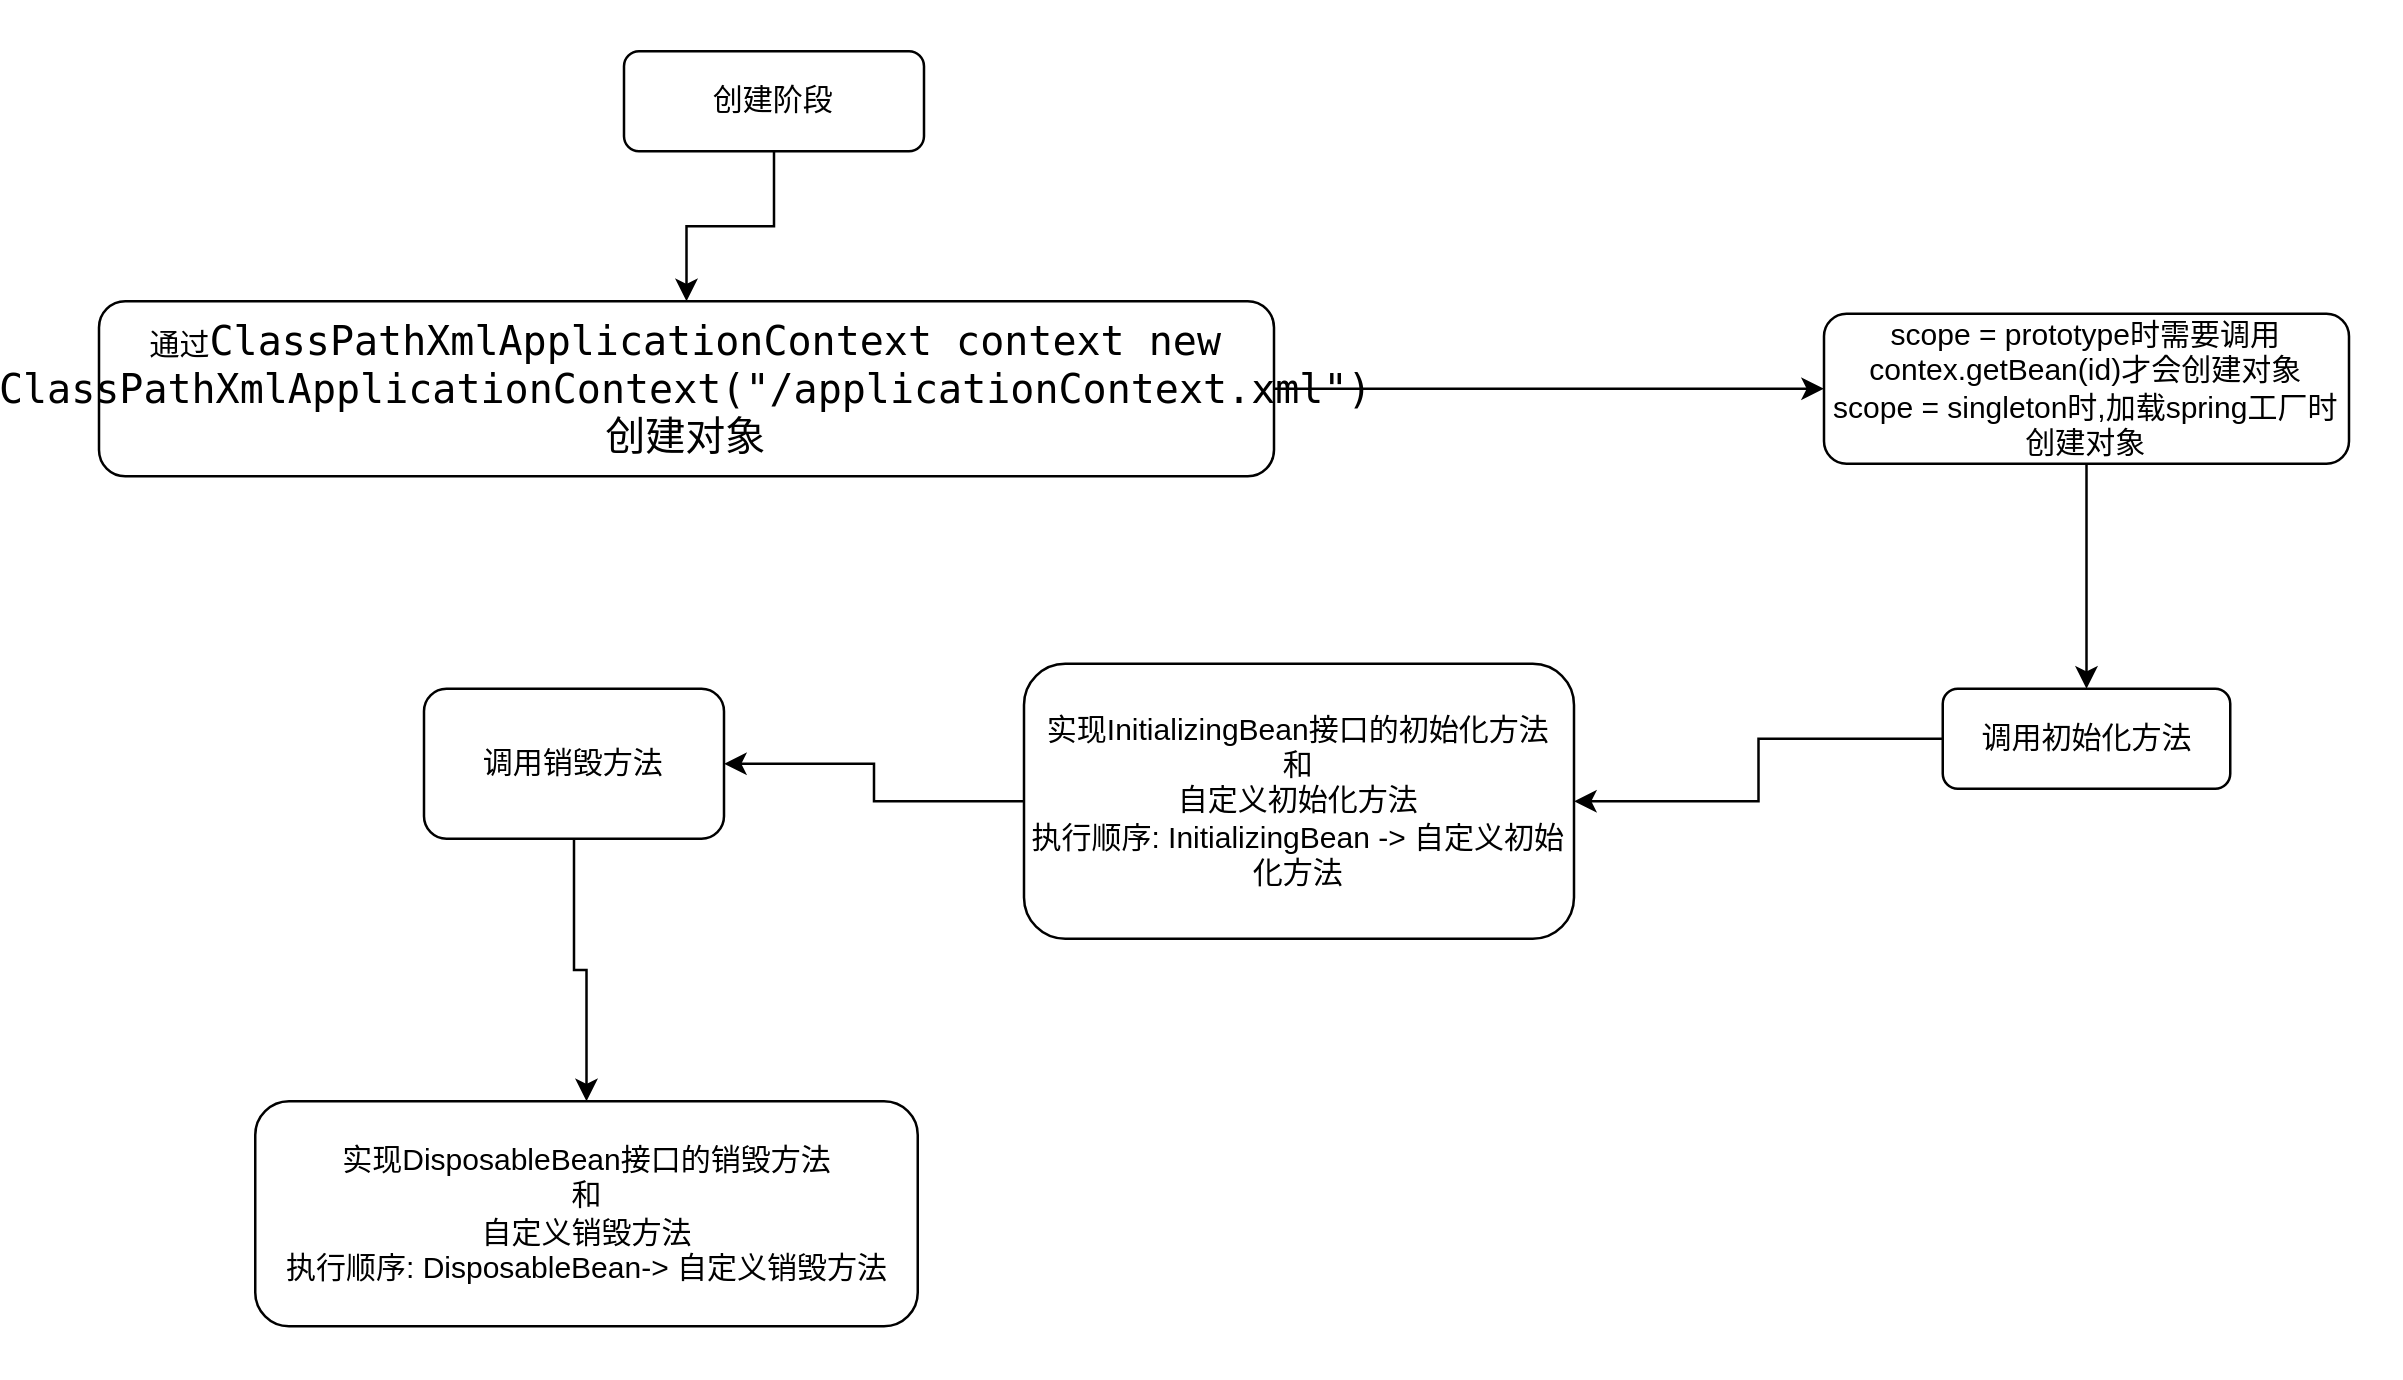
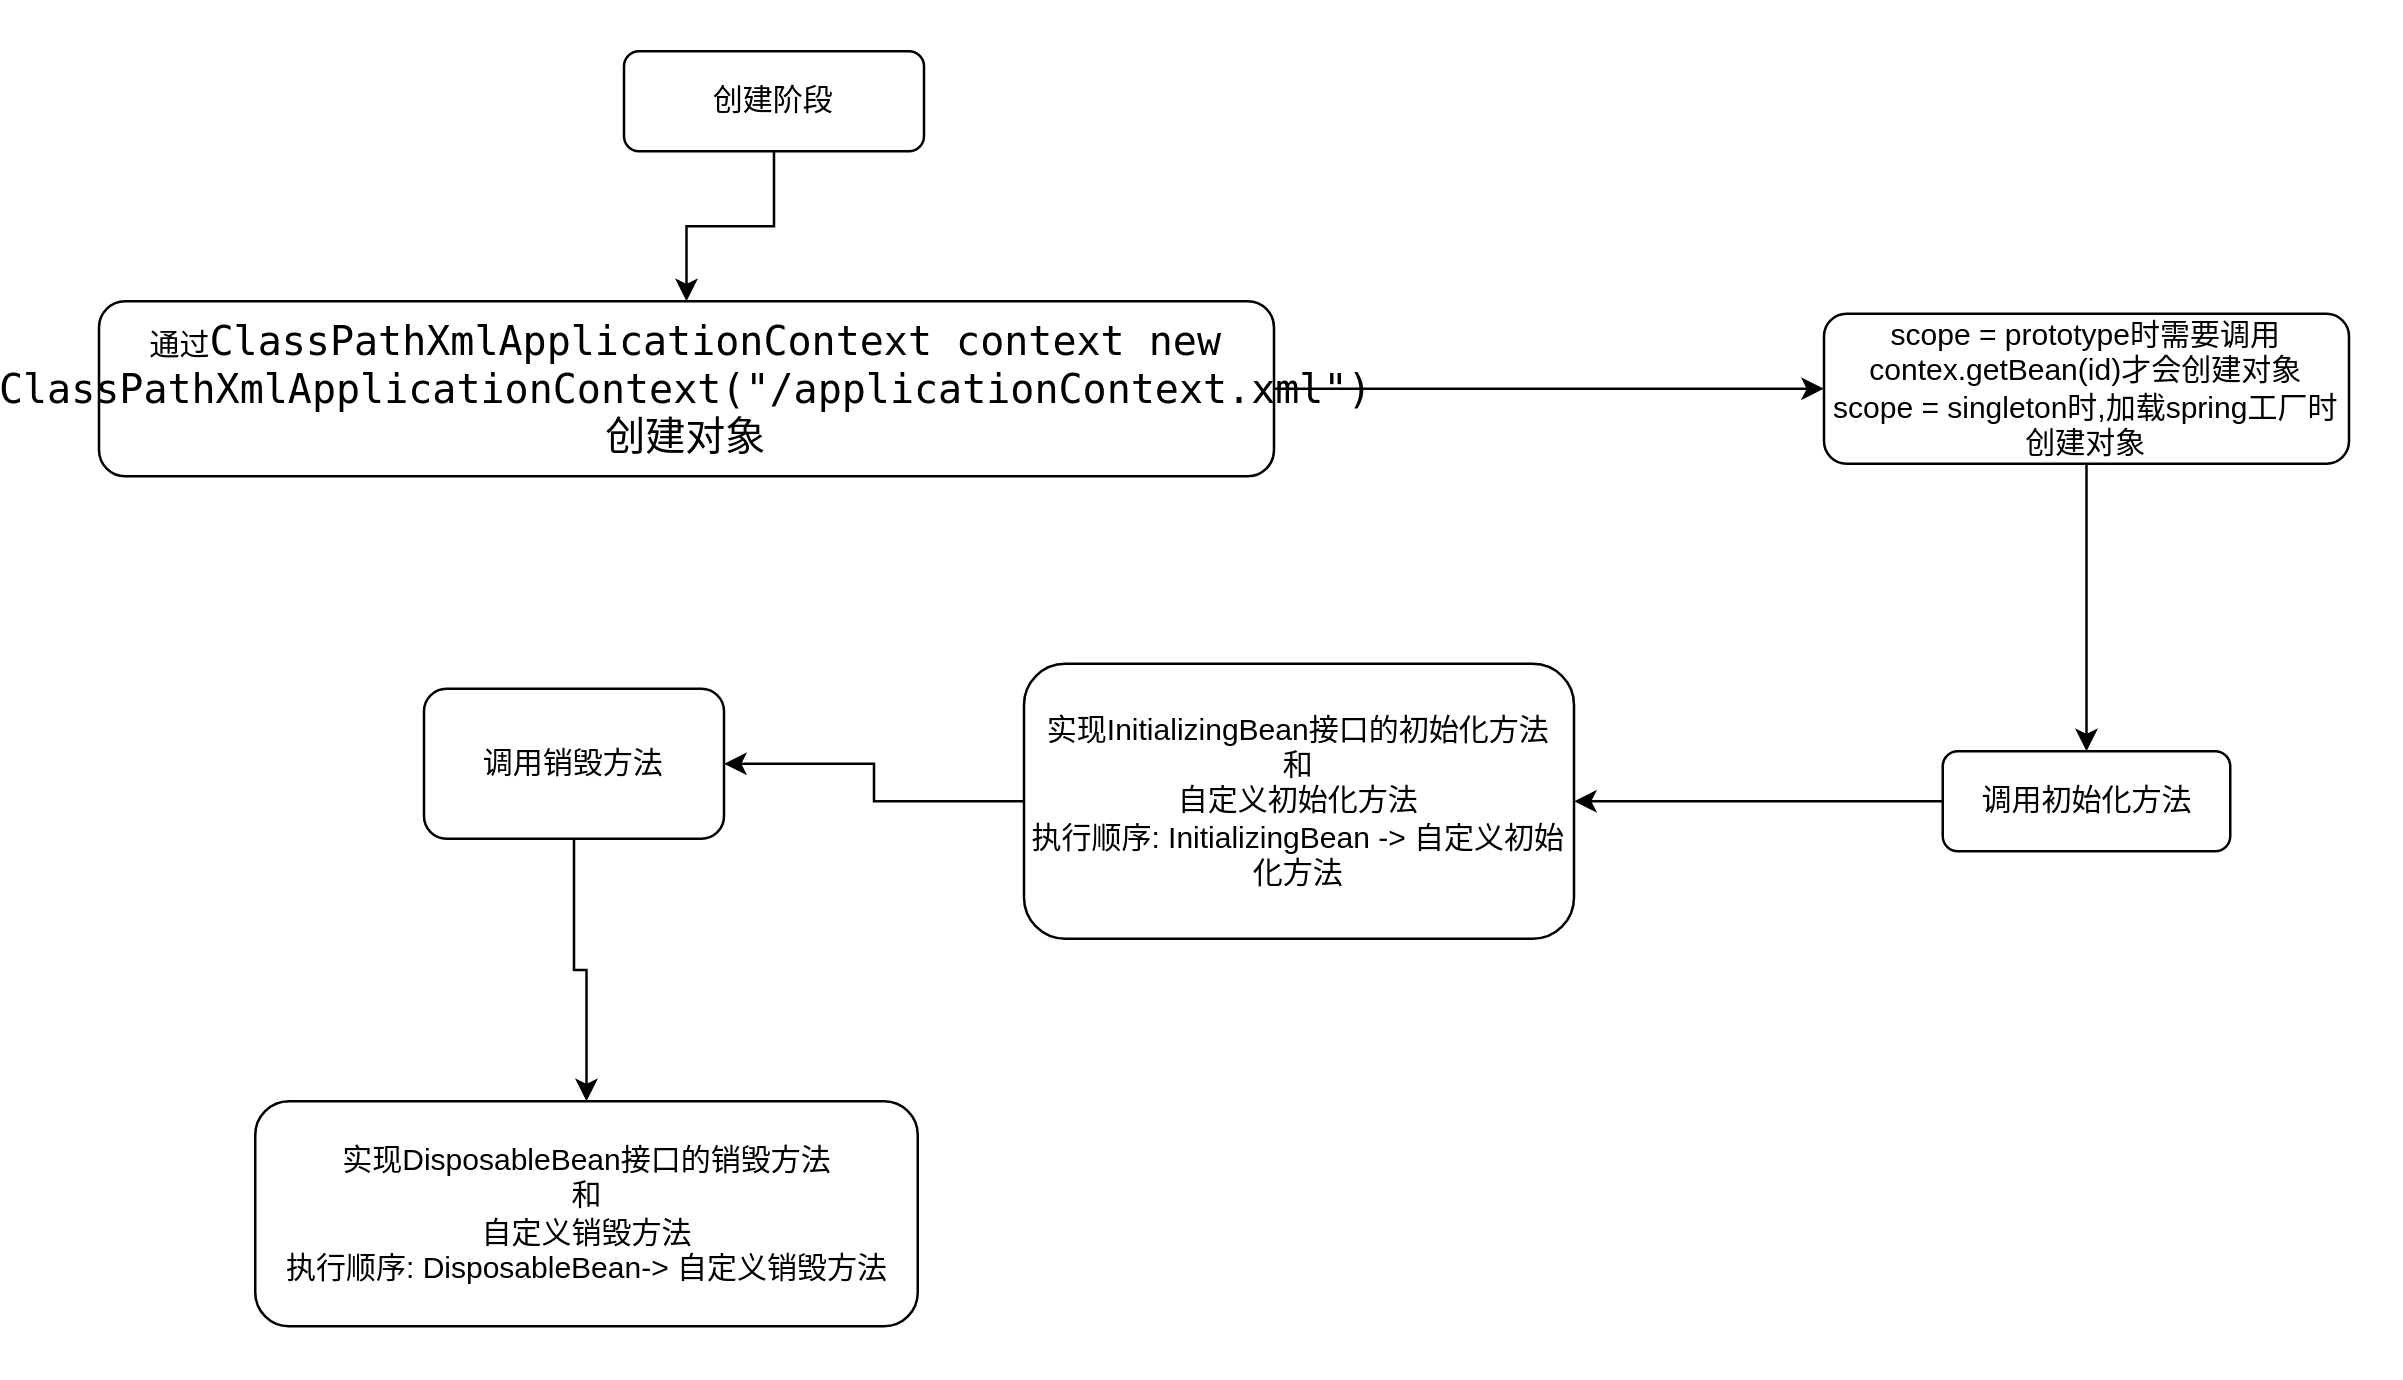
  <mxCell id="0" />
  <mxCell id="1" parent="0" />
  <mxCell id="2" style="edgeStyle=orthogonalEdgeStyle;rounded=0;orthogonalLoop=1;jettySize=auto;html=1;fontColor=#000000;" parent="1" source="3" target="5" edge="1"><mxGeometry relative="1" as="geometry" /></mxCell>
  <mxCell id="3" value="创建阶段" style="rounded=1;whiteSpace=wrap;html=1;fontSize=12;glass=0;strokeWidth=1;shadow=0;" parent="1" vertex="1"><mxGeometry x="230" y="20" width="120" height="40" as="geometry" /></mxCell>
  <mxCell id="4" value="" style="edgeStyle=orthogonalEdgeStyle;rounded=0;orthogonalLoop=1;jettySize=auto;html=1;fontColor=#000000;" parent="1" source="5" target="9" edge="1"><mxGeometry relative="1" as="geometry" /></mxCell>
  <mxCell id="5" value="&lt;p&gt;通过&lt;span style=&quot;font-family: &amp;#34;jetbrains mono&amp;#34; , monospace ; font-size: 12pt&quot;&gt;ClassPathXmlApplicationContext context &lt;/span&gt;&lt;span style=&quot;font-family: &amp;#34;jetbrains mono&amp;#34; , monospace ; font-size: 12pt&quot;&gt;new &lt;/span&gt;&lt;span style=&quot;font-family: &amp;#34;jetbrains mono&amp;#34; , monospace ; font-size: 12pt&quot;&gt;ClassPathXmlApplicationContext(&lt;/span&gt;&lt;span style=&quot;font-family: &amp;#34;jetbrains mono&amp;#34; , monospace ; font-size: 12pt&quot;&gt;&quot;/applicationContext.xml&quot;&lt;/span&gt;&lt;span style=&quot;font-family: &amp;#34;jetbrains mono&amp;#34; , monospace ; font-size: 12pt&quot;&gt;)创建对象&lt;/span&gt;&lt;/p&gt;" style="rounded=1;whiteSpace=wrap;html=1;" parent="1" vertex="1"><mxGeometry x="20" y="120" width="470" height="70" as="geometry" /></mxCell>
  <mxCell id="6" value="" style="edgeStyle=orthogonalEdgeStyle;rounded=0;orthogonalLoop=1;jettySize=auto;html=1;fontColor=#000000;" parent="1" source="7" target="11" edge="1"><mxGeometry relative="1" as="geometry" /></mxCell>
- <mxCell id="7" value="调用初始化方法" style="rounded=1;whiteSpace=wrap;html=1;fontSize=12;glass=0;strokeWidth=1;shadow=0;" parent="1" vertex="1"><mxGeometry x="757.5" y="275" width="115" height="40" as="geometry" /></mxCell>
+ <mxCell id="7" value="调用初始化方法" style="rounded=1;whiteSpace=wrap;html=1;fontSize=12;glass=0;strokeWidth=1;shadow=0;" parent="1" vertex="1"><mxGeometry x="757.5" y="300" width="115" height="40" as="geometry" /></mxCell>
  <mxCell id="8" style="edgeStyle=orthogonalEdgeStyle;rounded=0;orthogonalLoop=1;jettySize=auto;html=1;fontColor=#000000;entryX=0.5;entryY=0;entryDx=0;entryDy=0;" parent="1" source="9" target="7" edge="1"><mxGeometry relative="1" as="geometry"><mxPoint x="710" y="260" as="targetPoint" /></mxGeometry></mxCell>
  <mxCell id="9" value="scope =&amp;nbsp;prototype时需要调用contex.getBean(id)才会创建对象&lt;br&gt;scope =&amp;nbsp;singleton时,加载spring工厂时创建对象" style="whiteSpace=wrap;html=1;rounded=1;" parent="1" vertex="1"><mxGeometry x="710" y="125" width="210" height="60" as="geometry" /></mxCell>
  <mxCell id="10" value="" style="edgeStyle=orthogonalEdgeStyle;rounded=0;orthogonalLoop=1;jettySize=auto;html=1;fontColor=#000000;" parent="1" source="11" target="13" edge="1"><mxGeometry relative="1" as="geometry" /></mxCell>
  <mxCell id="11" value="实现&lt;span&gt;InitializingBean接口的初始化方法&lt;br&gt;和&lt;br&gt;自定义初始化方法&lt;br&gt;执行顺序:&amp;nbsp;&lt;/span&gt;InitializingBean -&amp;gt; 自定义初始化方法&lt;span&gt;&lt;br&gt;&lt;/span&gt;" style="whiteSpace=wrap;html=1;rounded=1;glass=0;strokeWidth=1;shadow=0;" parent="1" vertex="1"><mxGeometry x="390" y="265" width="220" height="110" as="geometry" /></mxCell>
  <mxCell id="12" value="" style="edgeStyle=orthogonalEdgeStyle;rounded=0;orthogonalLoop=1;jettySize=auto;html=1;fontColor=#000000;" parent="1" source="13" target="14" edge="1"><mxGeometry relative="1" as="geometry" /></mxCell>
  <mxCell id="13" value="调用销毁方法" style="whiteSpace=wrap;html=1;rounded=1;glass=0;strokeWidth=1;shadow=0;" parent="1" vertex="1"><mxGeometry x="150" y="275" width="120" height="60" as="geometry" /></mxCell>
  <mxCell id="14" value="&lt;span&gt;实现&lt;/span&gt;&lt;span&gt;DisposableBean&lt;/span&gt;&lt;span&gt;接口的销毁方法&lt;/span&gt;&lt;br&gt;&lt;span&gt;和&lt;br&gt;自定义销毁方法&lt;br&gt;&lt;/span&gt;执行顺序: DisposableBean-&amp;gt; 自定义销毁方法&lt;span&gt;&lt;br&gt;&lt;/span&gt;" style="whiteSpace=wrap;html=1;rounded=1;glass=0;strokeWidth=1;shadow=0;" parent="1" vertex="1"><mxGeometry x="82.5" y="440" width="265" height="90" as="geometry" /></mxCell>
